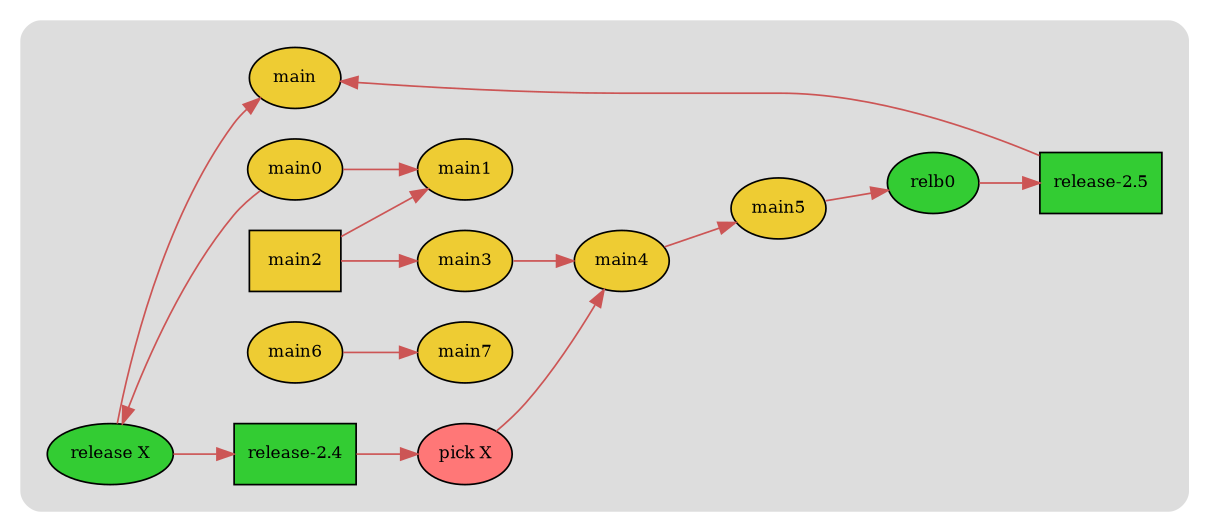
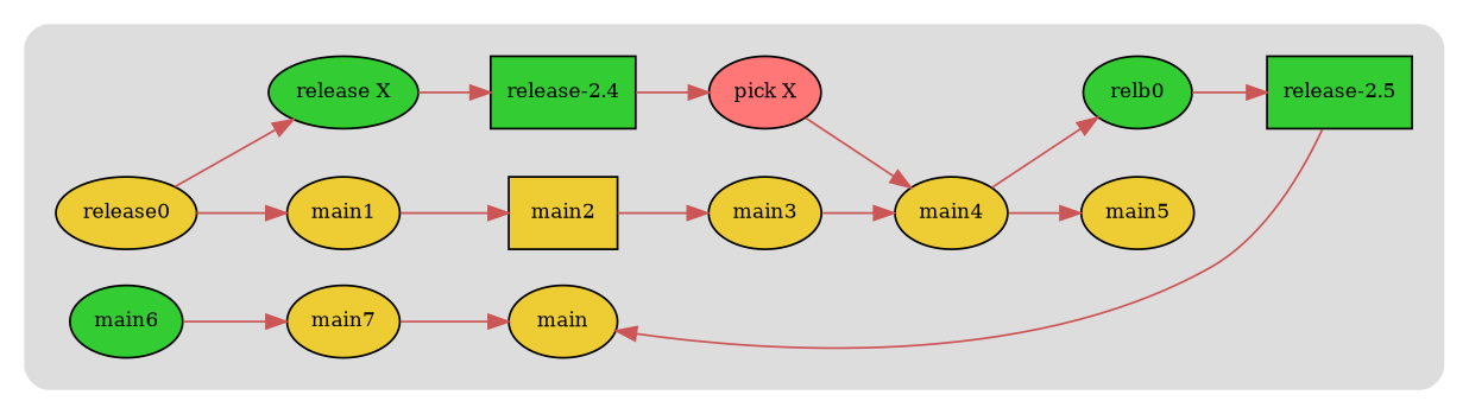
  digraph {
    compound=true
    rankdir=LR
    node [fillcolor="#eecc33" fontcolor=black fontsize=10 style=filled]
    edge [color="#cc5555"]
-   main0
+   main0 [label=release0]
    main1
    main2 [shape=box]
    main3
    main4
    main5
-   main6
+   main6 [fillcolor="#33cc33"]
    main7
    n9 [label=main]
    n10 [fillcolor="#33cc33" label="release X"]
    n11 [fillcolor="#33cc33" label="release-2.4" shape=rect]
    n12 [fillcolor="#ff7777" label="pick X"]
    relb0 [fillcolor="#33cc33"]
    n14 [fillcolor="#33cc33" label="release-2.5" shape=rect]
    subgraph cluster_1 {
      bgcolor="#dddddd"
      color=invis
      style=rounded
      subgraph cluster_2 {
        bgcolor="#dddddd"
        color=invis
        style=rounded
        main0
        main1
        main2
        main3
        main4
        main5
        main6
        main7
        n9
      }
      subgraph cluster_3 {
        bgcolor="#dddddd"
        color=invis
        style=rounded
        n10
        n11
        n12
      }
      subgraph cluster_4 {
        bgcolor="#dddddd"
        color=invis
        style=rounded
        relb0
        n14
      }
    }
    main0 -> main1
    main0 -> n10
-   main2 -> main1
+   main1 -> main2
    main2 -> main3
    main3 -> main4
    main4 -> main5
-   main5 -> relb0
+   main4 -> relb0
    main6 -> main7
-   n10 -> n9
+   main7 -> n9
    n10 -> n11
    n11 -> n12
    n12 -> main4
    relb0 -> n14
    n14 -> n9
  }
